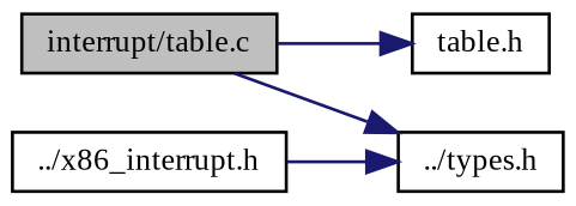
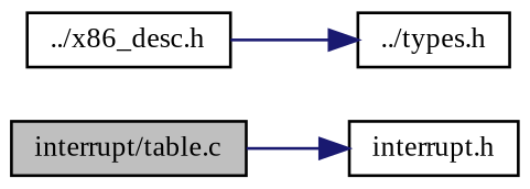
  digraph {
    fontname="Liberation Serif"
    rankdir=LR
    node [color=black fillcolor=white fontname="Liberation Serif" fontsize=10 shape=record style=filled]
    edge [color=midnightblue fontname="Liberation Serif" fontsize=10 labelfontname=Helvetica labelfontsize=10 style=solid]
    n1 [fillcolor=grey75 fontcolor=black height=0.2 label="interrupt/table.c" width=0.4]
-   n2 [height=0.2 label="table.h" width=0.4]
+   n2 [height=0.2 label="interrupt.h" width=0.4]
    n3 [height=0.2 label="../types.h" width=0.4]
-   n4 [height=0.2 label="../x86_interrupt.h" width=0.4]
+   n4 [height=0.2 label="../x86_desc.h" width=0.4]
    n1 -> n2
-   n1 -> n3
    n4 -> n3
  }
